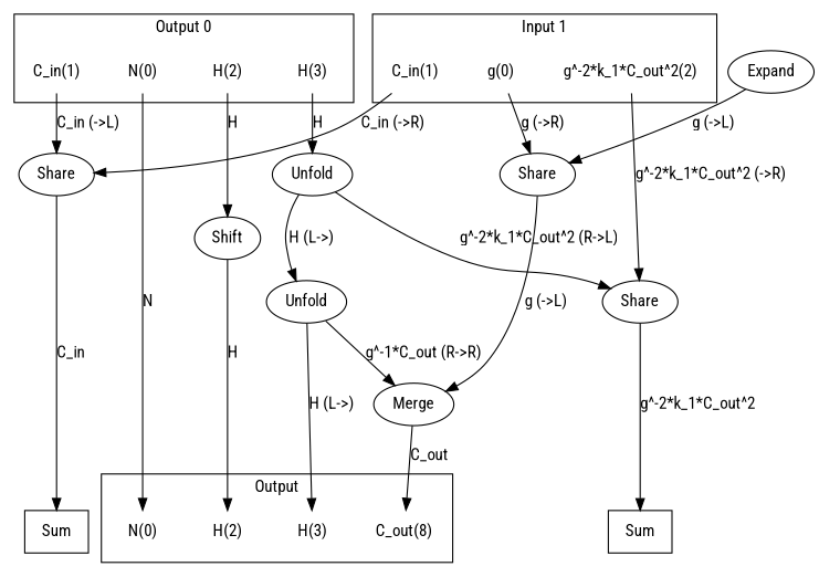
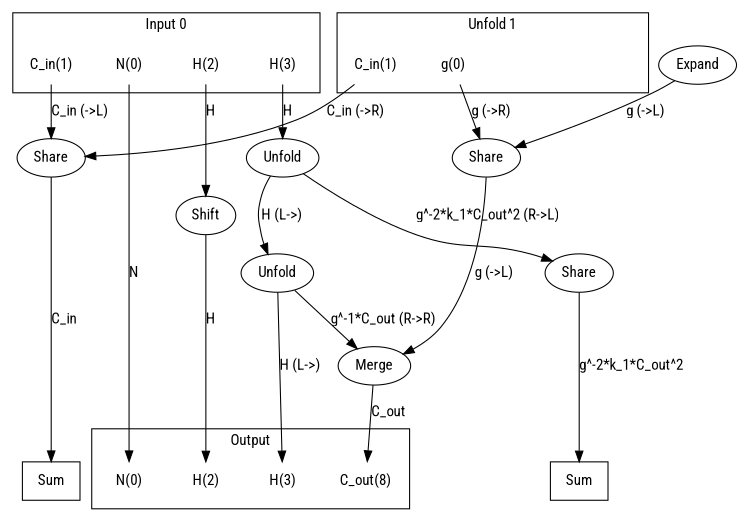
  digraph {
    fontname="Roboto Condensed"
    newrank=true
    node [fontname="Roboto Condensed" shape=none]
    edge [fontname="Roboto Condensed"]
    n1 [label=Sum shape=box]
    n2 [label=Sum shape=box]
    n3 [label="N(0)"]
    n4 [label="C_out(8)"]
    n5 [label="H(2)"]
    n6 [label="H(3)"]
    n7 [label="N(0)"]
    n8 [label="C_in(1)"]
    n9 [label="H(2)"]
    n10 [label="H(3)"]
    n11 [label="g(0)"]
    n12 [label="C_in(1)"]
-   n13 [label="g^-2*k_1*C_out^2(2)"]
    n14 [label=Share shape=""]
    n15 [label=Shift shape=""]
    n16 [label=Unfold shape=""]
    n17 [label=Share shape=""]
    n18 [label=Share shape=""]
    n19 [label=Expand shape=""]
    n20 [label=Merge shape=""]
    n21 [label=Unfold shape=""]
    subgraph sub_1 {
      rank=same
      n1
      n2
      n3
      n4
      n5
      n6
    }
    subgraph sub_2 {
      rank=same
      n7
      n8
      n9
      n10
      n11
      n12
-     n13
    }
    subgraph cluster_3 {
      label=Output
      n3
      n4
      n5
      n6
    }
    subgraph cluster_4 {
-     label="Output 0"
+     label="Input 0"
      n7
      n8
      n9
      n10
    }
    subgraph cluster_5 {
-     label="Input 1"
+     label="Unfold 1"
      n11
      n12
-     n13
    }
    n7 -> n3 [label=N]
    n8 -> n14 [label="C_in (->L)"]
    n9 -> n15 [label=H]
    n10 -> n16 [label=H]
    n11 -> n17 [label="g (->R)"]
    n12 -> n14 [label="C_in (->R)"]
-   n13 -> n18 [label="g^-2*k_1*C_out^2 (->R)"]
    n14 -> n2 [label=C_in]
    n15 -> n5 [label=H]
    n16 -> n18 [label="g^-2*k_1*C_out^2 (R->L)"]
    n16 -> n21 [label="H (L->)"]
    n17 -> n20 [label="g (->L)"]
    n18 -> n1 [label="g^-2*k_1*C_out^2"]
    n19 -> n17 [label="g (->L)"]
    n20 -> n4 [label=C_out]
    n21 -> n6 [label="H (L->)"]
    n21 -> n20 [label="g^-1*C_out (R->R)"]
  }
